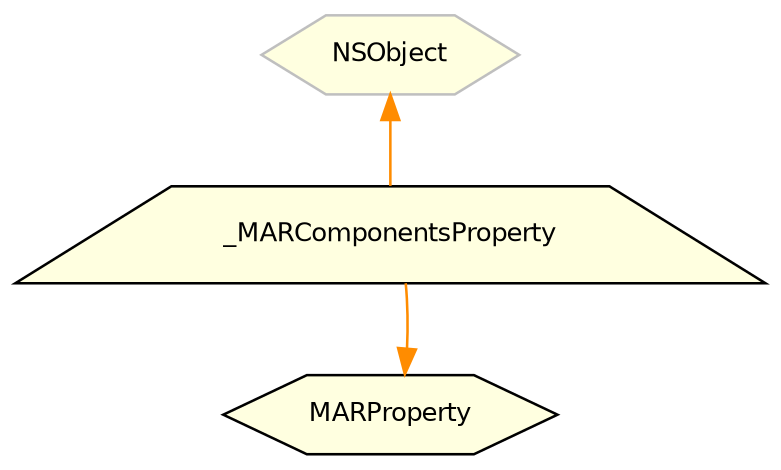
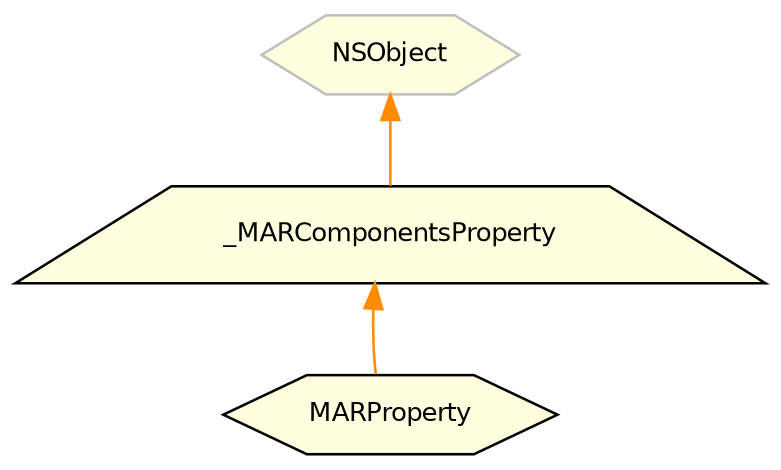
  digraph {
    node [color=black fillcolor=lightyellow fontname=Helvetica fontsize=10 shape=hexagon style=filled]
    edge [color=darkorange dir=back fontname=Helvetica fontsize=10 labelfontname=Helvetica labelfontsize=10 style=solid]
    n1 [fontcolor=black height=0.2 label=_MARComponentsProperty shape=trapezium width=0.4]
    n2 [height=0.2 label=MARProperty width=0.4]
    n3 [color=grey75 height=0.2 label=NSObject width=0.4]
-   n2 -> n1
+   n1 -> n2
    n3 -> n1
  }
